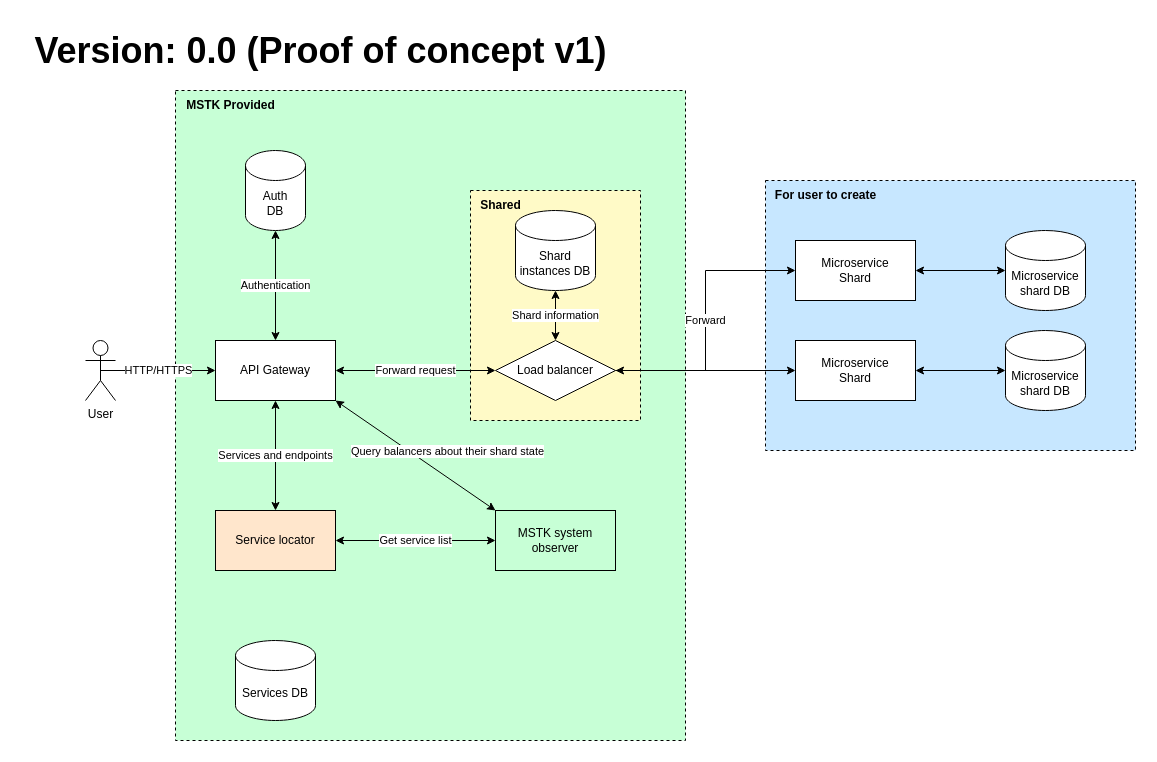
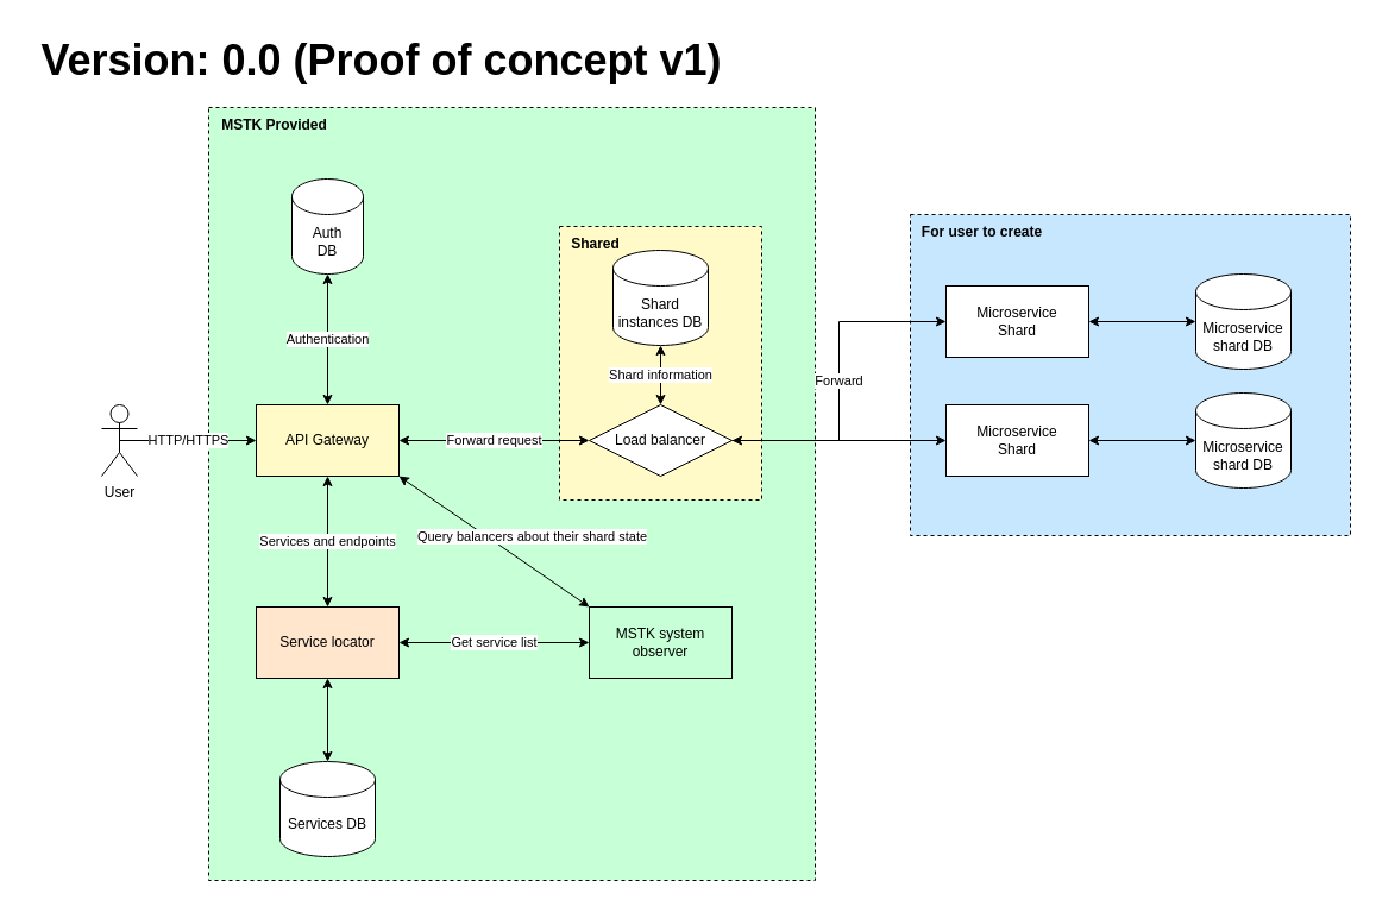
  <mxCell id="0" />
  <mxCell id="1" parent="0" />
  <mxCell id="2" value="" style="whiteSpace=wrap;html=1;dashed=1;perimeterSpacing=0;strokeWidth=1;fillColor=#c7e7ff;" parent="1" vertex="1"><mxGeometry x="765" y="180" width="370" height="270" as="geometry" /></mxCell>
  <mxCell id="3" value="" style="whiteSpace=wrap;html=1;dashed=1;perimeterSpacing=0;strokeWidth=1;fillColor=#C7FFD6;" parent="1" vertex="1"><mxGeometry x="175" y="90" width="510" height="650" as="geometry" /></mxCell>
  <mxCell id="4" value="" style="whiteSpace=wrap;html=1;dashed=1;perimeterSpacing=0;strokeWidth=1;fillColor=#fffac7;" parent="1" vertex="1"><mxGeometry x="470" y="190" width="170" height="230" as="geometry" /></mxCell>
  <mxCell id="5" value="HTTP/HTTPS" style="edgeStyle=orthogonalEdgeStyle;rounded=0;orthogonalLoop=1;jettySize=auto;html=1;exitX=0.5;exitY=0.5;exitDx=0;exitDy=0;exitPerimeter=0;" parent="1" source="6" target="9" edge="1"><mxGeometry relative="1" as="geometry" /></mxCell>
  <mxCell id="6" value="User&lt;br&gt;" style="shape=umlActor;verticalLabelPosition=bottom;verticalAlign=top;html=1;outlineConnect=0;" parent="1" vertex="1"><mxGeometry x="85" y="340" width="30" height="60" as="geometry" /></mxCell>
  <mxCell id="7" value="Forward request" style="edgeStyle=orthogonalEdgeStyle;rounded=0;orthogonalLoop=1;jettySize=auto;html=1;exitX=1;exitY=0.5;exitDx=0;exitDy=0;entryX=0;entryY=0.5;entryDx=0;entryDy=0;strokeColor=default;startArrow=classic;startFill=1;" parent="1" source="9" target="13" edge="1"><mxGeometry relative="1" as="geometry"><Array as="points"><mxPoint x="425" y="370" /><mxPoint x="425" y="370" /></Array></mxGeometry></mxCell>
  <mxCell id="8" value="Authentication" style="edgeStyle=none;rounded=0;orthogonalLoop=1;jettySize=auto;html=1;exitX=0.5;exitY=0;exitDx=0;exitDy=0;entryX=0.5;entryY=1;entryDx=0;entryDy=0;entryPerimeter=0;strokeColor=default;startArrow=classic;startFill=1;" parent="1" source="9" target="23" edge="1"><mxGeometry relative="1" as="geometry" /></mxCell>
- <mxCell id="9" value="API Gateway" style="whiteSpace=wrap;html=1;verticalAlign=middle;" parent="1" vertex="1"><mxGeometry x="215" y="340" width="120" height="60" as="geometry" /></mxCell>
+ <mxCell id="9" value="API Gateway" style="whiteSpace=wrap;html=1;verticalAlign=middle;fillColor=#fffac7;" parent="1" vertex="1"><mxGeometry x="215" y="340" width="120" height="60" as="geometry" /></mxCell>
  <mxCell id="10" value="Service locator" style="rounded=0;whiteSpace=wrap;html=1;fillColor=#ffe6cc;" parent="1" vertex="1"><mxGeometry x="215" y="510" width="120" height="60" as="geometry" /></mxCell>
  <mxCell id="11" value="" style="edgeStyle=orthogonalEdgeStyle;rounded=0;orthogonalLoop=1;jettySize=auto;html=1;" parent="1" source="13" target="14" edge="1"><mxGeometry relative="1" as="geometry" /></mxCell>
  <mxCell id="12" value="Forward" style="edgeStyle=orthogonalEdgeStyle;rounded=0;orthogonalLoop=1;jettySize=auto;html=1;exitX=1;exitY=0.5;exitDx=0;exitDy=0;entryX=0;entryY=0.5;entryDx=0;entryDy=0;strokeColor=default;startArrow=classic;startFill=1;" parent="1" source="13" target="20" edge="1"><mxGeometry relative="1" as="geometry" /></mxCell>
  <mxCell id="13" value="Load balancer" style="rhombus;whiteSpace=wrap;html=1;" parent="1" vertex="1"><mxGeometry x="495" y="340" width="120" height="60" as="geometry" /></mxCell>
  <mxCell id="14" value="Microservice&lt;br&gt;Shard" style="whiteSpace=wrap;html=1;rounded=0;" parent="1" vertex="1"><mxGeometry x="795" y="340" width="120" height="60" as="geometry" /></mxCell>
  <mxCell id="15" value="Services DB" style="shape=cylinder3;whiteSpace=wrap;html=1;boundedLbl=1;backgroundOutline=1;size=15;" parent="1" vertex="1"><mxGeometry x="235" y="640" width="80" height="80" as="geometry" /></mxCell>
+ <mxCell id="16" value="" style="endArrow=classic;startArrow=classic;html=1;rounded=0;entryX=0.5;entryY=1;entryDx=0;entryDy=0;exitX=0.5;exitY=0;exitDx=0;exitDy=0;exitPerimeter=0;" parent="1" source="15" target="10" edge="1"><mxGeometry width="50" height="50" relative="1" as="geometry"><mxPoint x="295" y="635" as="sourcePoint" /><mxPoint x="345" y="585" as="targetPoint" /></mxGeometry></mxCell>
  <mxCell id="17" value="Services and endpoints" style="endArrow=classic;startArrow=classic;html=1;rounded=0;strokeColor=default;entryX=0.5;entryY=1;entryDx=0;entryDy=0;exitX=0.5;exitY=0;exitDx=0;exitDy=0;" parent="1" source="10" target="9" edge="1"><mxGeometry width="50" height="50" relative="1" as="geometry"><mxPoint x="305" y="500" as="sourcePoint" /><mxPoint x="355" y="450" as="targetPoint" /></mxGeometry></mxCell>
  <mxCell id="18" value="Microservice shard DB" style="shape=cylinder3;whiteSpace=wrap;html=1;boundedLbl=1;backgroundOutline=1;size=15;" parent="1" vertex="1"><mxGeometry x="1005" y="330" width="80" height="80" as="geometry" /></mxCell>
  <mxCell id="19" value="" style="endArrow=classic;startArrow=classic;html=1;rounded=0;strokeColor=default;exitX=1;exitY=0.5;exitDx=0;exitDy=0;entryX=0;entryY=0.5;entryDx=0;entryDy=0;entryPerimeter=0;" parent="1" source="14" target="18" edge="1"><mxGeometry width="50" height="50" relative="1" as="geometry"><mxPoint x="945" y="480" as="sourcePoint" /><mxPoint x="995" y="430" as="targetPoint" /></mxGeometry></mxCell>
  <mxCell id="20" value="Microservice&lt;br&gt;Shard" style="whiteSpace=wrap;html=1;rounded=0;" parent="1" vertex="1"><mxGeometry x="795" y="240" width="120" height="60" as="geometry" /></mxCell>
  <mxCell id="21" value="Microservice shard DB" style="shape=cylinder3;whiteSpace=wrap;html=1;boundedLbl=1;backgroundOutline=1;size=15;" parent="1" vertex="1"><mxGeometry x="1005" y="230" width="80" height="80" as="geometry" /></mxCell>
  <mxCell id="22" value="" style="endArrow=classic;startArrow=classic;html=1;rounded=0;strokeColor=default;exitX=1;exitY=0.5;exitDx=0;exitDy=0;entryX=0;entryY=0.5;entryDx=0;entryDy=0;entryPerimeter=0;" parent="1" source="20" target="21" edge="1"><mxGeometry width="50" height="50" relative="1" as="geometry"><mxPoint x="945" y="380" as="sourcePoint" /><mxPoint x="995" y="330" as="targetPoint" /></mxGeometry></mxCell>
  <mxCell id="23" value="Auth&lt;br&gt;DB" style="shape=cylinder3;whiteSpace=wrap;html=1;boundedLbl=1;backgroundOutline=1;size=15;" parent="1" vertex="1"><mxGeometry x="245" y="150" width="60" height="80" as="geometry" /></mxCell>
  <mxCell id="24" value="MSTK Provided" style="text;html=1;align=center;verticalAlign=middle;resizable=0;points=[];autosize=1;strokeColor=none;fillColor=none;fontStyle=1" parent="1" vertex="1"><mxGeometry x="175" y="90" width="110" height="30" as="geometry" /></mxCell>
  <mxCell id="25" value="For user to create&lt;br&gt;" style="text;html=1;align=center;verticalAlign=middle;resizable=0;points=[];autosize=1;strokeColor=none;fillColor=none;fontStyle=1" parent="1" vertex="1"><mxGeometry x="765" y="180" width="120" height="30" as="geometry" /></mxCell>
  <mxCell id="26" value="Shared&lt;br&gt;" style="text;html=1;align=center;verticalAlign=middle;resizable=0;points=[];autosize=1;strokeColor=none;fillColor=none;fontStyle=1" parent="1" vertex="1"><mxGeometry x="470" y="190" width="60" height="30" as="geometry" /></mxCell>
  <mxCell id="27" value="Version: 0.0 (Proof of concept v1)" style="text;html=1;align=center;verticalAlign=middle;resizable=0;points=[];autosize=1;strokeColor=none;fillColor=none;fontStyle=1;fontSize=36;" parent="1" vertex="1"><mxGeometry x="20" y="20" width="600" height="60" as="geometry" /></mxCell>
  <mxCell id="28" value="Shard information" style="edgeStyle=orthogonalEdgeStyle;rounded=0;orthogonalLoop=1;jettySize=auto;html=1;exitX=0.5;exitY=1;exitDx=0;exitDy=0;exitPerimeter=0;entryX=0.5;entryY=0;entryDx=0;entryDy=0;startArrow=classic;startFill=1;" edge="1" parent="1" source="29" target="13"><mxGeometry relative="1" as="geometry" /></mxCell>
  <mxCell id="29" value="Shard instances DB" style="shape=cylinder3;whiteSpace=wrap;html=1;boundedLbl=1;backgroundOutline=1;size=15;" vertex="1" parent="1"><mxGeometry x="515" y="210" width="80" height="80" as="geometry" /></mxCell>
  <mxCell id="30" value="Get service list" style="edgeStyle=orthogonalEdgeStyle;rounded=0;orthogonalLoop=1;jettySize=auto;html=1;exitX=0;exitY=0.5;exitDx=0;exitDy=0;entryX=1;entryY=0.5;entryDx=0;entryDy=0;startArrow=classic;startFill=1;" edge="1" parent="1" source="32" target="10"><mxGeometry relative="1" as="geometry"><mxPoint as="offset" /></mxGeometry></mxCell>
  <mxCell id="31" value="Query balancers about their shard state" style="rounded=0;orthogonalLoop=1;jettySize=auto;html=1;exitX=0;exitY=0;exitDx=0;exitDy=0;entryX=1;entryY=1;entryDx=0;entryDy=0;startArrow=classic;startFill=1;elbow=vertical;" edge="1" parent="1" source="32" target="9"><mxGeometry x="-0.253" y="-22" relative="1" as="geometry"><mxPoint as="offset" /></mxGeometry></mxCell>
  <mxCell id="32" value="MSTK system observer" style="rounded=0;whiteSpace=wrap;html=1;fillColor=#c7ffd6;" vertex="1" parent="1"><mxGeometry x="495" y="510" width="120" height="60" as="geometry" /></mxCell>
